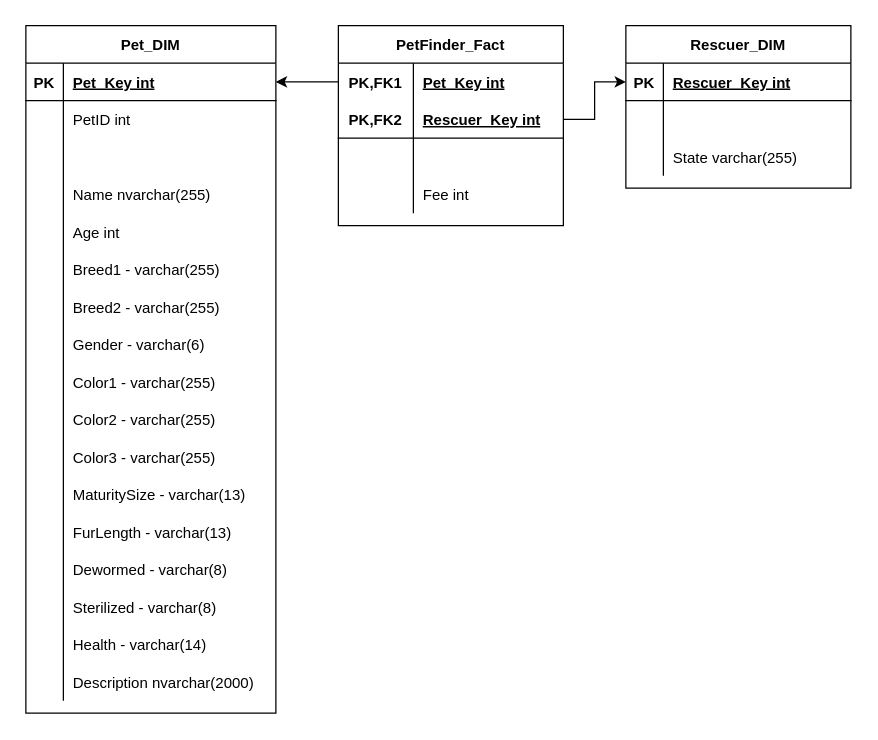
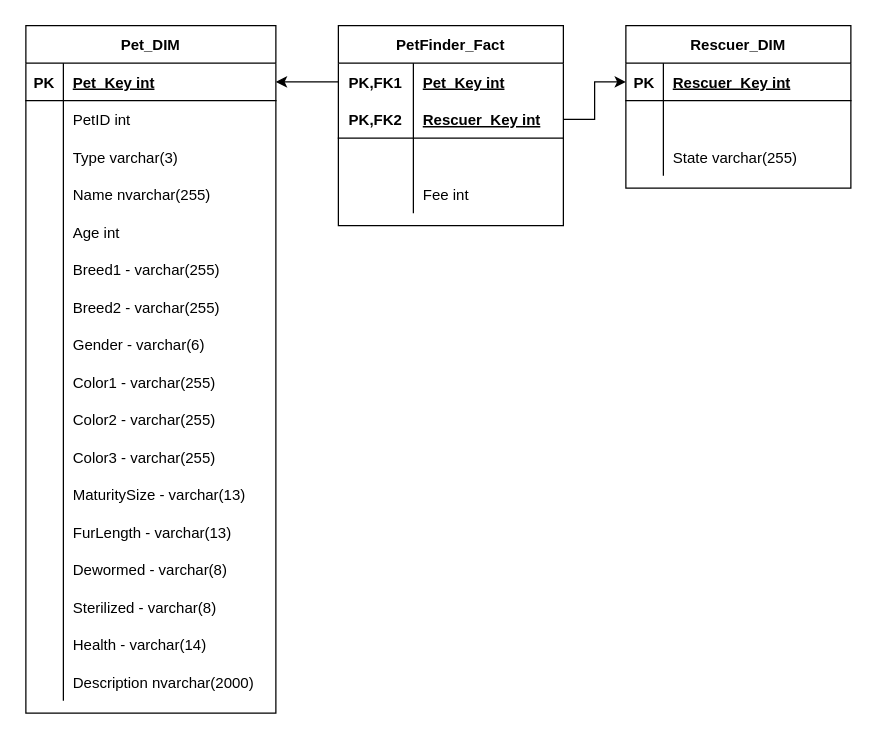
  <mxCell id="0" />
  <mxCell id="1" parent="0" />
  <mxCell id="2" value="Pet_DIM" style="shape=table;startSize=30;container=1;collapsible=1;childLayout=tableLayout;fixedRows=1;rowLines=0;fontStyle=1;align=center;resizeLast=1;" vertex="1" parent="1"><mxGeometry x="20" y="20" width="200" height="550" as="geometry" /></mxCell>
  <mxCell id="3" value="" style="shape=partialRectangle;collapsible=0;dropTarget=0;pointerEvents=0;fillColor=none;top=0;left=0;bottom=1;right=0;points=[[0,0.5],[1,0.5]];portConstraint=eastwest;" vertex="1" parent="2"><mxGeometry y="30" width="200" height="30" as="geometry" /></mxCell>
  <mxCell id="4" value="PK" style="shape=partialRectangle;connectable=0;fillColor=none;top=0;left=0;bottom=0;right=0;fontStyle=1;overflow=hidden;" vertex="1" parent="3"><mxGeometry width="30" height="30" as="geometry"><mxRectangle width="30" height="30" as="alternateBounds" /></mxGeometry></mxCell>
  <mxCell id="5" value="Pet_Key int" style="shape=partialRectangle;connectable=0;fillColor=none;top=0;left=0;bottom=0;right=0;align=left;spacingLeft=6;fontStyle=5;overflow=hidden;" vertex="1" parent="3"><mxGeometry x="30" width="170" height="30" as="geometry"><mxRectangle width="170" height="30" as="alternateBounds" /></mxGeometry></mxCell>
  <mxCell id="6" value="" style="shape=partialRectangle;collapsible=0;dropTarget=0;pointerEvents=0;fillColor=none;top=0;left=0;bottom=0;right=0;points=[[0,0.5],[1,0.5]];portConstraint=eastwest;" vertex="1" parent="2"><mxGeometry y="60" width="200" height="30" as="geometry" /></mxCell>
  <mxCell id="7" value="" style="shape=partialRectangle;connectable=0;fillColor=none;top=0;left=0;bottom=0;right=0;editable=1;overflow=hidden;" vertex="1" parent="6"><mxGeometry width="30" height="30" as="geometry"><mxRectangle width="30" height="30" as="alternateBounds" /></mxGeometry></mxCell>
  <mxCell id="8" value="PetID int" style="shape=partialRectangle;connectable=0;fillColor=none;top=0;left=0;bottom=0;right=0;align=left;spacingLeft=6;overflow=hidden;" vertex="1" parent="6"><mxGeometry x="30" width="170" height="30" as="geometry"><mxRectangle width="170" height="30" as="alternateBounds" /></mxGeometry></mxCell>
  <mxCell id="9" value="" style="shape=partialRectangle;collapsible=0;dropTarget=0;pointerEvents=0;fillColor=none;top=0;left=0;bottom=0;right=0;points=[[0,0.5],[1,0.5]];portConstraint=eastwest;" vertex="1" parent="2"><mxGeometry y="90" width="200" height="30" as="geometry" /></mxCell>
  <mxCell id="10" value="" style="shape=partialRectangle;connectable=0;fillColor=none;top=0;left=0;bottom=0;right=0;editable=1;overflow=hidden;" vertex="1" parent="9"><mxGeometry width="30" height="30" as="geometry"><mxRectangle width="30" height="30" as="alternateBounds" /></mxGeometry></mxCell>
+ <mxCell id="11" value="Type varchar(3)" style="shape=partialRectangle;connectable=0;fillColor=none;top=0;left=0;bottom=0;right=0;align=left;spacingLeft=6;overflow=hidden;" vertex="1" parent="9"><mxGeometry x="30" width="170" height="30" as="geometry"><mxRectangle width="170" height="30" as="alternateBounds" /></mxGeometry></mxCell>
  <mxCell id="12" value="" style="shape=partialRectangle;collapsible=0;dropTarget=0;pointerEvents=0;fillColor=none;top=0;left=0;bottom=0;right=0;points=[[0,0.5],[1,0.5]];portConstraint=eastwest;" vertex="1" parent="2"><mxGeometry y="120" width="200" height="30" as="geometry" /></mxCell>
  <mxCell id="13" value="" style="shape=partialRectangle;connectable=0;fillColor=none;top=0;left=0;bottom=0;right=0;editable=1;overflow=hidden;" vertex="1" parent="12"><mxGeometry width="30" height="30" as="geometry"><mxRectangle width="30" height="30" as="alternateBounds" /></mxGeometry></mxCell>
  <mxCell id="14" value="Name nvarchar(255)" style="shape=partialRectangle;connectable=0;fillColor=none;top=0;left=0;bottom=0;right=0;align=left;spacingLeft=6;overflow=hidden;" vertex="1" parent="12"><mxGeometry x="30" width="170" height="30" as="geometry"><mxRectangle width="170" height="30" as="alternateBounds" /></mxGeometry></mxCell>
  <mxCell id="15" value="" style="shape=partialRectangle;collapsible=0;dropTarget=0;pointerEvents=0;fillColor=none;top=0;left=0;bottom=0;right=0;points=[[0,0.5],[1,0.5]];portConstraint=eastwest;" vertex="1" parent="2"><mxGeometry y="150" width="200" height="30" as="geometry" /></mxCell>
  <mxCell id="16" value="" style="shape=partialRectangle;connectable=0;fillColor=none;top=0;left=0;bottom=0;right=0;editable=1;overflow=hidden;" vertex="1" parent="15"><mxGeometry width="30" height="30" as="geometry"><mxRectangle width="30" height="30" as="alternateBounds" /></mxGeometry></mxCell>
  <mxCell id="17" value="Age int" style="shape=partialRectangle;connectable=0;fillColor=none;top=0;left=0;bottom=0;right=0;align=left;spacingLeft=6;overflow=hidden;" vertex="1" parent="15"><mxGeometry x="30" width="170" height="30" as="geometry"><mxRectangle width="170" height="30" as="alternateBounds" /></mxGeometry></mxCell>
  <mxCell id="18" value="" style="shape=partialRectangle;collapsible=0;dropTarget=0;pointerEvents=0;fillColor=none;top=0;left=0;bottom=0;right=0;points=[[0,0.5],[1,0.5]];portConstraint=eastwest;" vertex="1" parent="2"><mxGeometry y="180" width="200" height="30" as="geometry" /></mxCell>
  <mxCell id="19" value="" style="shape=partialRectangle;connectable=0;fillColor=none;top=0;left=0;bottom=0;right=0;editable=1;overflow=hidden;" vertex="1" parent="18"><mxGeometry width="30" height="30" as="geometry"><mxRectangle width="30" height="30" as="alternateBounds" /></mxGeometry></mxCell>
  <mxCell id="20" value="Breed1 - varchar(255)" style="shape=partialRectangle;connectable=0;fillColor=none;top=0;left=0;bottom=0;right=0;align=left;spacingLeft=6;overflow=hidden;" vertex="1" parent="18"><mxGeometry x="30" width="170" height="30" as="geometry"><mxRectangle width="170" height="30" as="alternateBounds" /></mxGeometry></mxCell>
  <mxCell id="21" value="" style="shape=partialRectangle;collapsible=0;dropTarget=0;pointerEvents=0;fillColor=none;top=0;left=0;bottom=0;right=0;points=[[0,0.5],[1,0.5]];portConstraint=eastwest;" vertex="1" parent="2"><mxGeometry y="210" width="200" height="30" as="geometry" /></mxCell>
  <mxCell id="22" value="" style="shape=partialRectangle;connectable=0;fillColor=none;top=0;left=0;bottom=0;right=0;editable=1;overflow=hidden;" vertex="1" parent="21"><mxGeometry width="30" height="30" as="geometry"><mxRectangle width="30" height="30" as="alternateBounds" /></mxGeometry></mxCell>
  <mxCell id="23" value="Breed2 - varchar(255) " style="shape=partialRectangle;connectable=0;fillColor=none;top=0;left=0;bottom=0;right=0;align=left;spacingLeft=6;overflow=hidden;" vertex="1" parent="21"><mxGeometry x="30" width="170" height="30" as="geometry"><mxRectangle width="170" height="30" as="alternateBounds" /></mxGeometry></mxCell>
  <mxCell id="24" value="" style="shape=partialRectangle;collapsible=0;dropTarget=0;pointerEvents=0;fillColor=none;top=0;left=0;bottom=0;right=0;points=[[0,0.5],[1,0.5]];portConstraint=eastwest;" vertex="1" parent="2"><mxGeometry y="240" width="200" height="30" as="geometry" /></mxCell>
  <mxCell id="25" value="" style="shape=partialRectangle;connectable=0;fillColor=none;top=0;left=0;bottom=0;right=0;editable=1;overflow=hidden;" vertex="1" parent="24"><mxGeometry width="30" height="30" as="geometry"><mxRectangle width="30" height="30" as="alternateBounds" /></mxGeometry></mxCell>
  <mxCell id="26" value="Gender - varchar(6)" style="shape=partialRectangle;connectable=0;fillColor=none;top=0;left=0;bottom=0;right=0;align=left;spacingLeft=6;overflow=hidden;" vertex="1" parent="24"><mxGeometry x="30" width="170" height="30" as="geometry"><mxRectangle width="170" height="30" as="alternateBounds" /></mxGeometry></mxCell>
  <mxCell id="27" value="" style="shape=partialRectangle;collapsible=0;dropTarget=0;pointerEvents=0;fillColor=none;top=0;left=0;bottom=0;right=0;points=[[0,0.5],[1,0.5]];portConstraint=eastwest;" vertex="1" parent="2"><mxGeometry y="270" width="200" height="30" as="geometry" /></mxCell>
  <mxCell id="28" value="" style="shape=partialRectangle;connectable=0;fillColor=none;top=0;left=0;bottom=0;right=0;editable=1;overflow=hidden;" vertex="1" parent="27"><mxGeometry width="30" height="30" as="geometry"><mxRectangle width="30" height="30" as="alternateBounds" /></mxGeometry></mxCell>
  <mxCell id="29" value="Color1 - varchar(255)" style="shape=partialRectangle;connectable=0;fillColor=none;top=0;left=0;bottom=0;right=0;align=left;spacingLeft=6;overflow=hidden;" vertex="1" parent="27"><mxGeometry x="30" width="170" height="30" as="geometry"><mxRectangle width="170" height="30" as="alternateBounds" /></mxGeometry></mxCell>
  <mxCell id="30" value="" style="shape=partialRectangle;collapsible=0;dropTarget=0;pointerEvents=0;fillColor=none;top=0;left=0;bottom=0;right=0;points=[[0,0.5],[1,0.5]];portConstraint=eastwest;" vertex="1" parent="2"><mxGeometry y="300" width="200" height="30" as="geometry" /></mxCell>
  <mxCell id="31" value="" style="shape=partialRectangle;connectable=0;fillColor=none;top=0;left=0;bottom=0;right=0;editable=1;overflow=hidden;" vertex="1" parent="30"><mxGeometry width="30" height="30" as="geometry"><mxRectangle width="30" height="30" as="alternateBounds" /></mxGeometry></mxCell>
  <mxCell id="32" value="Color2 - varchar(255)" style="shape=partialRectangle;connectable=0;fillColor=none;top=0;left=0;bottom=0;right=0;align=left;spacingLeft=6;overflow=hidden;" vertex="1" parent="30"><mxGeometry x="30" width="170" height="30" as="geometry"><mxRectangle width="170" height="30" as="alternateBounds" /></mxGeometry></mxCell>
  <mxCell id="33" value="" style="shape=partialRectangle;collapsible=0;dropTarget=0;pointerEvents=0;fillColor=none;top=0;left=0;bottom=0;right=0;points=[[0,0.5],[1,0.5]];portConstraint=eastwest;" vertex="1" parent="2"><mxGeometry y="330" width="200" height="30" as="geometry" /></mxCell>
  <mxCell id="34" value="" style="shape=partialRectangle;connectable=0;fillColor=none;top=0;left=0;bottom=0;right=0;editable=1;overflow=hidden;" vertex="1" parent="33"><mxGeometry width="30" height="30" as="geometry"><mxRectangle width="30" height="30" as="alternateBounds" /></mxGeometry></mxCell>
  <mxCell id="35" value="Color3 - varchar(255)" style="shape=partialRectangle;connectable=0;fillColor=none;top=0;left=0;bottom=0;right=0;align=left;spacingLeft=6;overflow=hidden;" vertex="1" parent="33"><mxGeometry x="30" width="170" height="30" as="geometry"><mxRectangle width="170" height="30" as="alternateBounds" /></mxGeometry></mxCell>
  <mxCell id="36" value="" style="shape=partialRectangle;collapsible=0;dropTarget=0;pointerEvents=0;fillColor=none;top=0;left=0;bottom=0;right=0;points=[[0,0.5],[1,0.5]];portConstraint=eastwest;" vertex="1" parent="2"><mxGeometry y="360" width="200" height="30" as="geometry" /></mxCell>
  <mxCell id="37" value="" style="shape=partialRectangle;connectable=0;fillColor=none;top=0;left=0;bottom=0;right=0;editable=1;overflow=hidden;" vertex="1" parent="36"><mxGeometry width="30" height="30" as="geometry"><mxRectangle width="30" height="30" as="alternateBounds" /></mxGeometry></mxCell>
  <mxCell id="38" value="MaturitySize - varchar(13)" style="shape=partialRectangle;connectable=0;fillColor=none;top=0;left=0;bottom=0;right=0;align=left;spacingLeft=6;overflow=hidden;" vertex="1" parent="36"><mxGeometry x="30" width="170" height="30" as="geometry"><mxRectangle width="170" height="30" as="alternateBounds" /></mxGeometry></mxCell>
  <mxCell id="39" value="" style="shape=partialRectangle;collapsible=0;dropTarget=0;pointerEvents=0;fillColor=none;top=0;left=0;bottom=0;right=0;points=[[0,0.5],[1,0.5]];portConstraint=eastwest;" vertex="1" parent="2"><mxGeometry y="390" width="200" height="30" as="geometry" /></mxCell>
  <mxCell id="40" value="" style="shape=partialRectangle;connectable=0;fillColor=none;top=0;left=0;bottom=0;right=0;editable=1;overflow=hidden;" vertex="1" parent="39"><mxGeometry width="30" height="30" as="geometry"><mxRectangle width="30" height="30" as="alternateBounds" /></mxGeometry></mxCell>
  <mxCell id="41" value="FurLength - varchar(13)" style="shape=partialRectangle;connectable=0;fillColor=none;top=0;left=0;bottom=0;right=0;align=left;spacingLeft=6;overflow=hidden;" vertex="1" parent="39"><mxGeometry x="30" width="170" height="30" as="geometry"><mxRectangle width="170" height="30" as="alternateBounds" /></mxGeometry></mxCell>
  <mxCell id="42" value="" style="shape=partialRectangle;collapsible=0;dropTarget=0;pointerEvents=0;fillColor=none;top=0;left=0;bottom=0;right=0;points=[[0,0.5],[1,0.5]];portConstraint=eastwest;" vertex="1" parent="2"><mxGeometry y="420" width="200" height="30" as="geometry" /></mxCell>
  <mxCell id="43" value="" style="shape=partialRectangle;connectable=0;fillColor=none;top=0;left=0;bottom=0;right=0;editable=1;overflow=hidden;" vertex="1" parent="42"><mxGeometry width="30" height="30" as="geometry"><mxRectangle width="30" height="30" as="alternateBounds" /></mxGeometry></mxCell>
  <mxCell id="44" value="Dewormed - varchar(8)" style="shape=partialRectangle;connectable=0;fillColor=none;top=0;left=0;bottom=0;right=0;align=left;spacingLeft=6;overflow=hidden;" vertex="1" parent="42"><mxGeometry x="30" width="170" height="30" as="geometry"><mxRectangle width="170" height="30" as="alternateBounds" /></mxGeometry></mxCell>
  <mxCell id="45" value="" style="shape=partialRectangle;collapsible=0;dropTarget=0;pointerEvents=0;fillColor=none;top=0;left=0;bottom=0;right=0;points=[[0,0.5],[1,0.5]];portConstraint=eastwest;" vertex="1" parent="2"><mxGeometry y="450" width="200" height="30" as="geometry" /></mxCell>
  <mxCell id="46" value="" style="shape=partialRectangle;connectable=0;fillColor=none;top=0;left=0;bottom=0;right=0;editable=1;overflow=hidden;" vertex="1" parent="45"><mxGeometry width="30" height="30" as="geometry"><mxRectangle width="30" height="30" as="alternateBounds" /></mxGeometry></mxCell>
  <mxCell id="47" value="Sterilized - varchar(8)" style="shape=partialRectangle;connectable=0;fillColor=none;top=0;left=0;bottom=0;right=0;align=left;spacingLeft=6;overflow=hidden;" vertex="1" parent="45"><mxGeometry x="30" width="170" height="30" as="geometry"><mxRectangle width="170" height="30" as="alternateBounds" /></mxGeometry></mxCell>
  <mxCell id="48" value="" style="shape=partialRectangle;collapsible=0;dropTarget=0;pointerEvents=0;fillColor=none;top=0;left=0;bottom=0;right=0;points=[[0,0.5],[1,0.5]];portConstraint=eastwest;" vertex="1" parent="2"><mxGeometry y="480" width="200" height="30" as="geometry" /></mxCell>
  <mxCell id="49" value="" style="shape=partialRectangle;connectable=0;fillColor=none;top=0;left=0;bottom=0;right=0;editable=1;overflow=hidden;" vertex="1" parent="48"><mxGeometry width="30" height="30" as="geometry"><mxRectangle width="30" height="30" as="alternateBounds" /></mxGeometry></mxCell>
  <mxCell id="50" value="Health - varchar(14)" style="shape=partialRectangle;connectable=0;fillColor=none;top=0;left=0;bottom=0;right=0;align=left;spacingLeft=6;overflow=hidden;" vertex="1" parent="48"><mxGeometry x="30" width="170" height="30" as="geometry"><mxRectangle width="170" height="30" as="alternateBounds" /></mxGeometry></mxCell>
  <mxCell id="51" value="" style="shape=partialRectangle;collapsible=0;dropTarget=0;pointerEvents=0;fillColor=none;top=0;left=0;bottom=0;right=0;points=[[0,0.5],[1,0.5]];portConstraint=eastwest;" vertex="1" parent="2"><mxGeometry y="510" width="200" height="30" as="geometry" /></mxCell>
  <mxCell id="52" value="" style="shape=partialRectangle;connectable=0;fillColor=none;top=0;left=0;bottom=0;right=0;editable=1;overflow=hidden;" vertex="1" parent="51"><mxGeometry width="30" height="30" as="geometry"><mxRectangle width="30" height="30" as="alternateBounds" /></mxGeometry></mxCell>
  <mxCell id="53" value="Description nvarchar(2000)" style="shape=partialRectangle;connectable=0;fillColor=none;top=0;left=0;bottom=0;right=0;align=left;spacingLeft=6;overflow=hidden;" vertex="1" parent="51"><mxGeometry x="30" width="170" height="30" as="geometry"><mxRectangle width="170" height="30" as="alternateBounds" /></mxGeometry></mxCell>
  <mxCell id="54" value="Rescuer_DIM" style="shape=table;startSize=30;container=1;collapsible=1;childLayout=tableLayout;fixedRows=1;rowLines=0;fontStyle=1;align=center;resizeLast=1;" vertex="1" parent="1"><mxGeometry x="500" y="20" width="180" height="130" as="geometry" /></mxCell>
  <mxCell id="55" value="" style="shape=partialRectangle;collapsible=0;dropTarget=0;pointerEvents=0;fillColor=none;top=0;left=0;bottom=1;right=0;points=[[0,0.5],[1,0.5]];portConstraint=eastwest;" vertex="1" parent="54"><mxGeometry y="30" width="180" height="30" as="geometry" /></mxCell>
  <mxCell id="56" value="PK" style="shape=partialRectangle;connectable=0;fillColor=none;top=0;left=0;bottom=0;right=0;fontStyle=1;overflow=hidden;" vertex="1" parent="55"><mxGeometry width="30" height="30" as="geometry"><mxRectangle width="30" height="30" as="alternateBounds" /></mxGeometry></mxCell>
  <mxCell id="57" value="Rescuer_Key int" style="shape=partialRectangle;connectable=0;fillColor=none;top=0;left=0;bottom=0;right=0;align=left;spacingLeft=6;fontStyle=5;overflow=hidden;" vertex="1" parent="55"><mxGeometry x="30" width="150" height="30" as="geometry"><mxRectangle width="150" height="30" as="alternateBounds" /></mxGeometry></mxCell>
  <mxCell id="58" value="" style="shape=partialRectangle;collapsible=0;dropTarget=0;pointerEvents=0;fillColor=none;top=0;left=0;bottom=0;right=0;points=[[0,0.5],[1,0.5]];portConstraint=eastwest;" vertex="1" parent="54"><mxGeometry y="60" width="180" height="30" as="geometry" /></mxCell>
  <mxCell id="59" value="" style="shape=partialRectangle;connectable=0;fillColor=none;top=0;left=0;bottom=0;right=0;editable=1;overflow=hidden;" vertex="1" parent="58"><mxGeometry width="30" height="30" as="geometry"><mxRectangle width="30" height="30" as="alternateBounds" /></mxGeometry></mxCell>
  <mxCell id="60" value="" style="shape=partialRectangle;collapsible=0;dropTarget=0;pointerEvents=0;fillColor=none;top=0;left=0;bottom=0;right=0;points=[[0,0.5],[1,0.5]];portConstraint=eastwest;" vertex="1" parent="54"><mxGeometry y="90" width="180" height="30" as="geometry" /></mxCell>
  <mxCell id="61" value="" style="shape=partialRectangle;connectable=0;fillColor=none;top=0;left=0;bottom=0;right=0;editable=1;overflow=hidden;" vertex="1" parent="60"><mxGeometry width="30" height="30" as="geometry"><mxRectangle width="30" height="30" as="alternateBounds" /></mxGeometry></mxCell>
  <mxCell id="62" value="State varchar(255)" style="shape=partialRectangle;connectable=0;fillColor=none;top=0;left=0;bottom=0;right=0;align=left;spacingLeft=6;overflow=hidden;" vertex="1" parent="60"><mxGeometry x="30" width="150" height="30" as="geometry"><mxRectangle width="150" height="30" as="alternateBounds" /></mxGeometry></mxCell>
  <mxCell id="63" value="PetFinder_Fact" style="shape=table;startSize=30;container=1;collapsible=1;childLayout=tableLayout;fixedRows=1;rowLines=0;fontStyle=1;align=center;resizeLast=1;" vertex="1" parent="1"><mxGeometry x="270" y="20" width="180" height="160" as="geometry" /></mxCell>
  <mxCell id="64" value="" style="shape=partialRectangle;collapsible=0;dropTarget=0;pointerEvents=0;fillColor=none;top=0;left=0;bottom=0;right=0;points=[[0,0.5],[1,0.5]];portConstraint=eastwest;" vertex="1" parent="63"><mxGeometry y="30" width="180" height="30" as="geometry" /></mxCell>
  <mxCell id="65" value="PK,FK1" style="shape=partialRectangle;connectable=0;fillColor=none;top=0;left=0;bottom=0;right=0;fontStyle=1;overflow=hidden;" vertex="1" parent="64"><mxGeometry width="60" height="30" as="geometry"><mxRectangle width="60" height="30" as="alternateBounds" /></mxGeometry></mxCell>
  <mxCell id="66" value="Pet_Key int" style="shape=partialRectangle;connectable=0;fillColor=none;top=0;left=0;bottom=0;right=0;align=left;spacingLeft=6;fontStyle=5;overflow=hidden;" vertex="1" parent="64"><mxGeometry x="60" width="120" height="30" as="geometry"><mxRectangle width="120" height="30" as="alternateBounds" /></mxGeometry></mxCell>
  <mxCell id="67" value="" style="shape=partialRectangle;collapsible=0;dropTarget=0;pointerEvents=0;fillColor=none;top=0;left=0;bottom=1;right=0;points=[[0,0.5],[1,0.5]];portConstraint=eastwest;" vertex="1" parent="63"><mxGeometry y="60" width="180" height="30" as="geometry" /></mxCell>
  <mxCell id="68" value="PK,FK2" style="shape=partialRectangle;connectable=0;fillColor=none;top=0;left=0;bottom=0;right=0;fontStyle=1;overflow=hidden;" vertex="1" parent="67"><mxGeometry width="60" height="30" as="geometry"><mxRectangle width="60" height="30" as="alternateBounds" /></mxGeometry></mxCell>
  <mxCell id="69" value="Rescuer_Key int" style="shape=partialRectangle;connectable=0;fillColor=none;top=0;left=0;bottom=0;right=0;align=left;spacingLeft=6;fontStyle=5;overflow=hidden;" vertex="1" parent="67"><mxGeometry x="60" width="120" height="30" as="geometry"><mxRectangle width="120" height="30" as="alternateBounds" /></mxGeometry></mxCell>
  <mxCell id="70" value="" style="shape=partialRectangle;collapsible=0;dropTarget=0;pointerEvents=0;fillColor=none;top=0;left=0;bottom=0;right=0;points=[[0,0.5],[1,0.5]];portConstraint=eastwest;" vertex="1" parent="63"><mxGeometry y="90" width="180" height="30" as="geometry" /></mxCell>
  <mxCell id="71" value="" style="shape=partialRectangle;connectable=0;fillColor=none;top=0;left=0;bottom=0;right=0;editable=1;overflow=hidden;" vertex="1" parent="70"><mxGeometry width="60" height="30" as="geometry"><mxRectangle width="60" height="30" as="alternateBounds" /></mxGeometry></mxCell>
  <mxCell id="72" value="" style="shape=partialRectangle;collapsible=0;dropTarget=0;pointerEvents=0;fillColor=none;top=0;left=0;bottom=0;right=0;points=[[0,0.5],[1,0.5]];portConstraint=eastwest;" vertex="1" parent="63"><mxGeometry y="120" width="180" height="30" as="geometry" /></mxCell>
  <mxCell id="73" value="" style="shape=partialRectangle;connectable=0;fillColor=none;top=0;left=0;bottom=0;right=0;editable=1;overflow=hidden;" vertex="1" parent="72"><mxGeometry width="60" height="30" as="geometry"><mxRectangle width="60" height="30" as="alternateBounds" /></mxGeometry></mxCell>
  <mxCell id="74" value="Fee int" style="shape=partialRectangle;connectable=0;fillColor=none;top=0;left=0;bottom=0;right=0;align=left;spacingLeft=6;overflow=hidden;" vertex="1" parent="72"><mxGeometry x="60" width="120" height="30" as="geometry"><mxRectangle width="120" height="30" as="alternateBounds" /></mxGeometry></mxCell>
  <mxCell id="75" style="edgeStyle=orthogonalEdgeStyle;rounded=0;orthogonalLoop=1;jettySize=auto;html=1;exitX=0;exitY=0.5;exitDx=0;exitDy=0;entryX=1;entryY=0.5;entryDx=0;entryDy=0;" edge="1" parent="1" source="64" target="3"><mxGeometry relative="1" as="geometry" /></mxCell>
  <mxCell id="76" style="edgeStyle=orthogonalEdgeStyle;rounded=0;orthogonalLoop=1;jettySize=auto;html=1;exitX=1;exitY=0.5;exitDx=0;exitDy=0;entryX=0;entryY=0.5;entryDx=0;entryDy=0;" edge="1" parent="1" source="67" target="55"><mxGeometry relative="1" as="geometry" /></mxCell>
